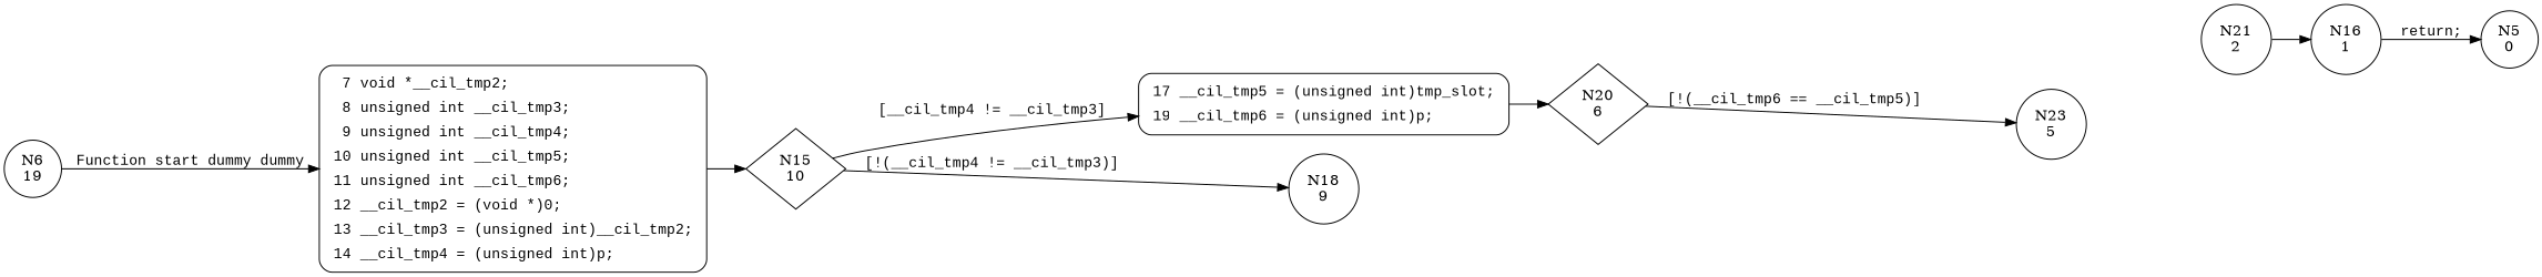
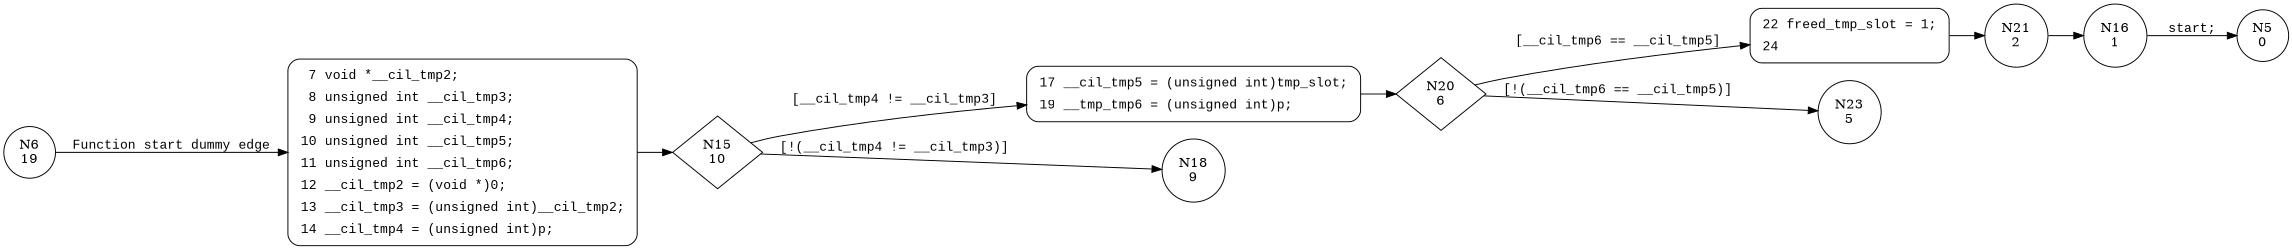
  digraph {
    rankdir=LR
    node [shape=circle]
    edge [fontname="Courier New"]
    n1 [label="N6\n19"]
    n2 [fillcolor=white fontname="Courier New" label=<<table border="0" cellborder="0" cellpadding="3" bgcolor="white"><tr><td align="right">7</td><td align="left">void *__cil_tmp2;</td></tr><tr><td align="right">8</td><td align="left">unsigned int __cil_tmp3;</td></tr><tr><td align="right">9</td><td align="left">unsigned int __cil_tmp4;</td></tr><tr><td align="right">10</td><td align="left">unsigned int __cil_tmp5;</td></tr><tr><td align="right">11</td><td align="left">unsigned int __cil_tmp6;</td></tr><tr><td align="right">12</td><td align="left">__cil_tmp2 = (void *)0;</td></tr><tr><td align="right">13</td><td align="left">__cil_tmp3 = (unsigned int)__cil_tmp2;</td></tr><tr><td align="right">14</td><td align="left">__cil_tmp4 = (unsigned int)p;</td></tr></table>> penwidth=1 shape=Mrecord style="filled,bold"]
    n3 [label="N15\n10" shape=diamond]
-   n4 [fillcolor=white fontname="Courier New" label=<<table border="0" cellborder="0" cellpadding="3" bgcolor="white"><tr><td align="right">17</td><td align="left">__cil_tmp5 = (unsigned int)tmp_slot;</td></tr><tr><td align="right">19</td><td align="left">__cil_tmp6 = (unsigned int)p;</td></tr></table>> penwidth=1 shape=Mrecord style="filled,bold"]
+   n4 [fillcolor=white fontname="Courier New" label=<<table border="0" cellborder="0" cellpadding="3" bgcolor="white"><tr><td align="right">17</td><td align="left">__cil_tmp5 = (unsigned int)tmp_slot;</td></tr><tr><td align="right">19</td><td align="left">__tmp_tmp6 = (unsigned int)p;</td></tr></table>> penwidth=1 shape=Mrecord style="filled,bold"]
    n5 [label="N18\n9"]
    n6 [label="N20\n6" shape=diamond]
+   n7 [fillcolor=white fontname="Courier New" label=<<table border="0" cellborder="0" cellpadding="3" bgcolor="white"><tr><td align="right">22</td><td align="left">freed_tmp_slot = 1;</td></tr><tr><td align="right">24</td><td align="left"></td></tr></table>> penwidth=1 shape=Mrecord style="filled,bold"]
    n8 [label="N23\n5"]
    n9 [label="N16\n1"]
    n10 [label="N5\n0"]
    n11 [label="N21\n2"]
-   n1 -> n2 [label="Function start dummy dummy"]
+   n1 -> n2 [label="Function start dummy edge"]
    n2 -> n3 [fontname=""]
    n3 -> n4 [label="[__cil_tmp4 != __cil_tmp3]"]
    n3 -> n5 [label="[!(__cil_tmp4 != __cil_tmp3)]"]
    n4 -> n6 [fontname=""]
+   n6 -> n7 [label="[__cil_tmp6 == __cil_tmp5]"]
    n6 -> n8 [label="[!(__cil_tmp6 == __cil_tmp5)]"]
-   n9 -> n10 [label="return;"]
+   n7 -> n11 [fontname=""]
+   n9 -> n10 [label="start;"]
    n11 -> n9
  }
